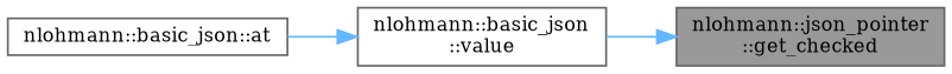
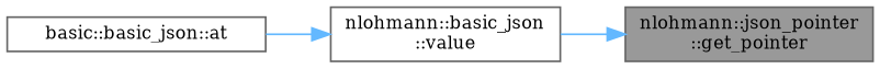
  digraph {
    fontname="DejaVu Serif"
    rankdir=RL
    node [color=grey40 fillcolor=white fontname="DejaVu Serif" fontsize=10 shape=box style=filled]
    edge [color=steelblue1 dir=back fontname="DejaVu Serif" fontsize=10 labelfontname=Helvetica labelfontsize=10 style=solid]
-   n1 [color=gray40 fillcolor=grey60 fontcolor=black height=0.2 label="nlohmann::json_pointer\l::get_checked" width=0.4]
+   n1 [color=gray40 fillcolor=grey60 fontcolor=black height=0.2 label="nlohmann::json_pointer\l::get_pointer" width=0.4]
    n2 [height=0.2 label="nlohmann::basic_json\l::value" width=0.4]
-   n3 [height=0.2 label="nlohmann::basic_json::at" width=0.4]
+   n3 [height=0.2 label="basic::basic_json::at" width=0.4]
    n1 -> n2
    n2 -> n3
  }
